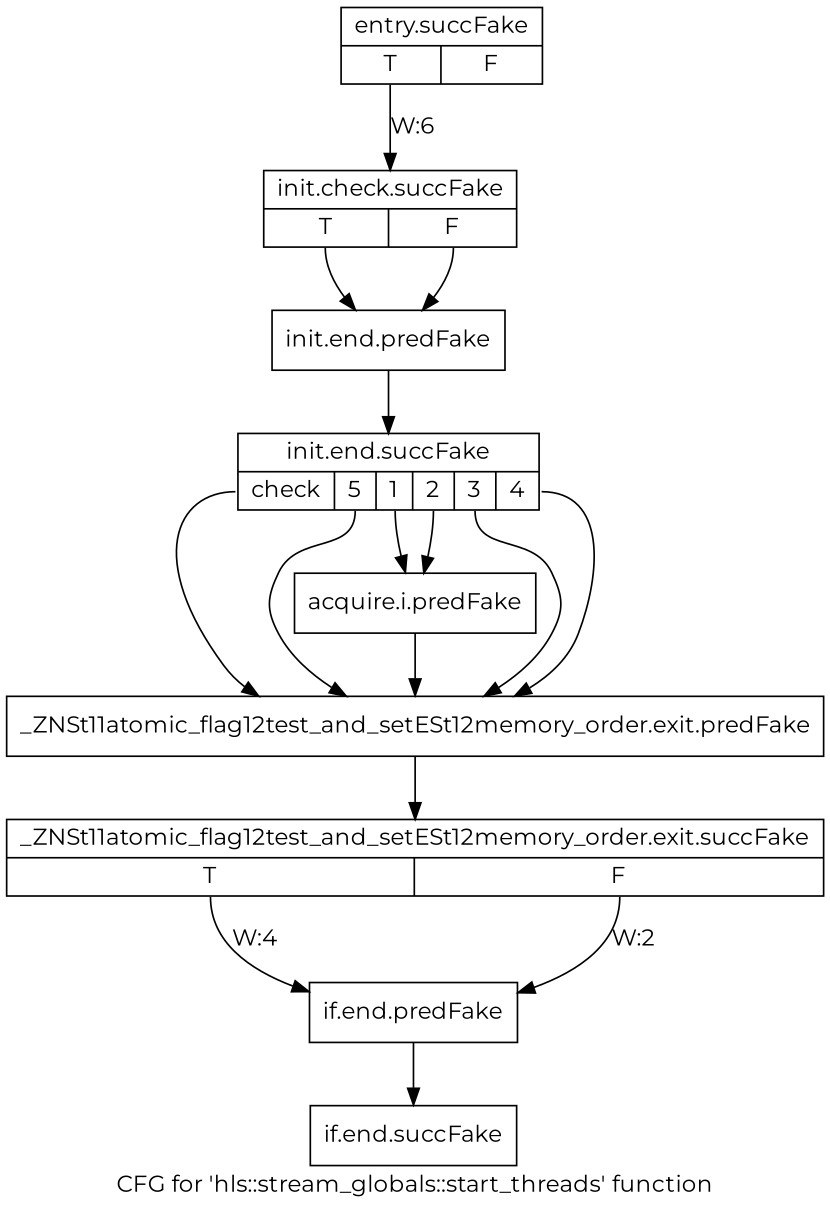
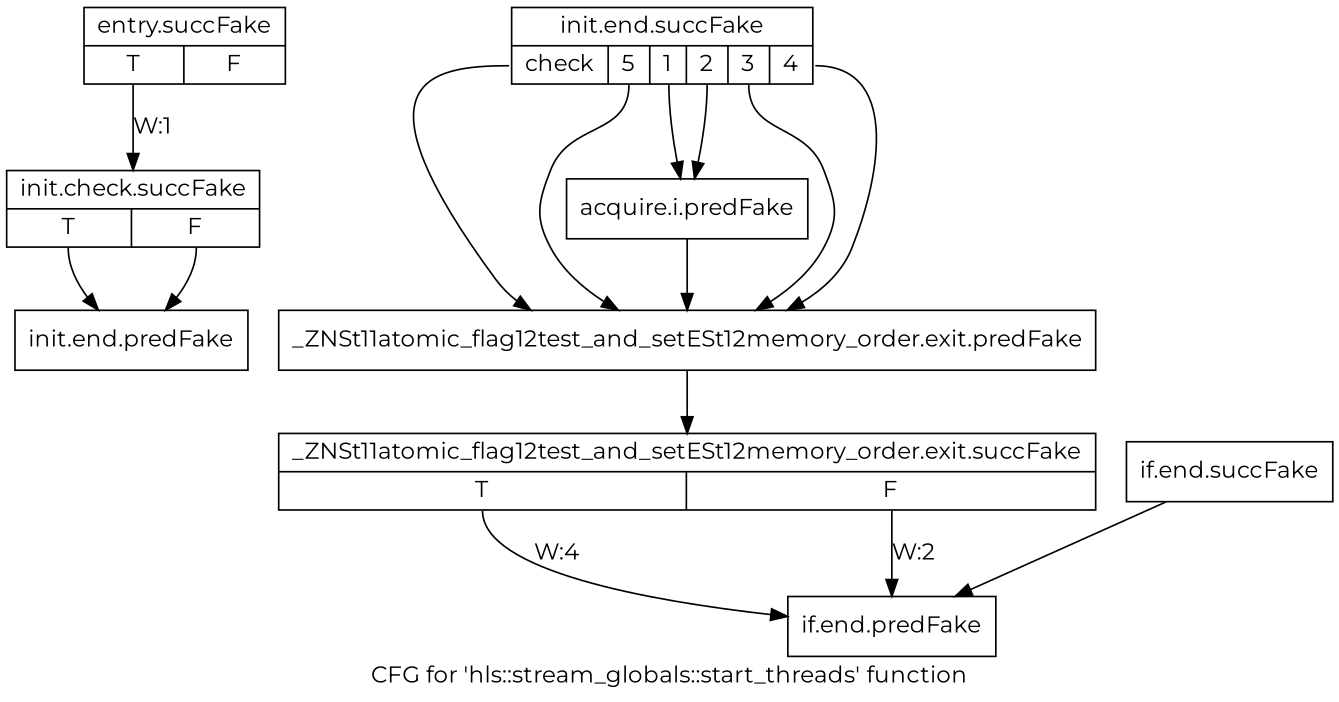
  digraph {
    fontname=Montserrat
    label="CFG for 'hls::stream_globals::start_threads' function"
    node [filename="/tools/Xilinx/Vitis_HLS/2023.1/include/hls_stream.h" fontname=Montserrat linenumber=176 shape=record]
    edge [execusionnum=1048574 filename="/tools/Xilinx/Vitis_HLS/2023.1/tps/lnx64/gcc-8.3.0/lib/gcc/x86_64-pc-linux-gnu/8.3.0/../../../../include/c++/8.3.0/bits/atomic_base.h" fontname=Montserrat]
    n1 [label="{entry.succFake|{<s0>T|<s1>F}}" linenumber=103]
    n2 [label="{init.check.succFake|{<s0>T|<s1>F}}" linenumber=103]
    n3 [label="{init.end.predFake}" filename="" linenumber=""]
    n4 [filename="/tools/Xilinx/Vitis_HLS/2023.1/tps/lnx64/gcc-8.3.0/lib/gcc/x86_64-pc-linux-gnu/8.3.0/../../../../include/c++/8.3.0/bits/atomic_base.h" label="{init.end.succFake|{<s0>check|<s1>5|<s2>1|<s3>2|<s4>3|<s5>4}}"]
    n5 [filename="/tools/Xilinx/Vitis_HLS/2023.1/tps/lnx64/gcc-8.3.0/lib/gcc/x86_64-pc-linux-gnu/8.3.0/../../../../include/c++/8.3.0/bits/atomic_base.h" label="{_ZNSt11atomic_flag12test_and_setESt12memory_order.exit.predFake}"]
    n6 [filename="/tools/Xilinx/Vitis_HLS/2023.1/tps/lnx64/gcc-8.3.0/lib/gcc/x86_64-pc-linux-gnu/8.3.0/../../../../include/c++/8.3.0/bits/atomic_base.h" label="{acquire.i.predFake}"]
    n7 [label="{_ZNSt11atomic_flag12test_and_setESt12memory_order.exit.succFake|{<s0>T|<s1>F}}" linenumber=106]
    n8 [label="{if.end.predFake}" linenumber=116]
    n9 [label="{if.end.succFake}" linenumber=116]
-   n1 -> n2 [execusionnum=0 filename="/tools/Xilinx/Vitis_HLS/2023.1/include/hls_stream.h" label="W:6" tailport=s0]
+   n1 -> n2 [execusionnum=0 filename="/tools/Xilinx/Vitis_HLS/2023.1/include/hls_stream.h" label="W:1" tailport=s0]
    n2 -> n3 [execusionnum=0 filename="/tools/Xilinx/Vitis_HLS/2023.1/include/hls_stream.h" tailport=s0]
    n2 -> n3 [tailport=s1 execusionnum="" filename=""]
-   n3 -> n4
    n4 -> n5 [tailport=s0]
    n4 -> n5 [tailport=s1]
    n4 -> n5 [tailport=s4]
    n4 -> n5 [tailport=s5]
    n4 -> n6 [tailport=s2 execusionnum="" filename=""]
    n4 -> n6 [tailport=s3 execusionnum="" filename=""]
    n5 -> n7 [execusionnum=4]
    n6 -> n5 [execusionnum=2097148]
    n7 -> n8 [label="W:4" tailport=s0 execusionnum="" filename=""]
    n7 -> n8 [execusionnum=1 filename="/tools/Xilinx/Vitis_HLS/2023.1/include/hls_stream.h" label="W:2" tailport=s1]
-   n8 -> n9 [execusionnum=4 filename="/tools/Xilinx/Vitis_HLS/2023.1/include/hls_stream.h"]
+   n9 -> n8 [execusionnum=4 filename="/tools/Xilinx/Vitis_HLS/2023.1/include/hls_stream.h"]
  }
